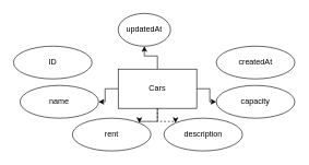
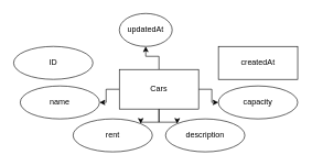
  <mxCell id="0" />
  <mxCell id="1" parent="0" />
  <mxCell id="2" style="edgeStyle=orthogonalEdgeStyle;rounded=0;orthogonalLoop=1;jettySize=auto;html=1;entryX=0;entryY=0.5;entryDx=0;entryDy=0;" edge="1" parent="1" source="7" target="12"><mxGeometry relative="1" as="geometry" /></mxCell>
- <mxCell id="3" style="edgeStyle=orthogonalEdgeStyle;rounded=0;orthogonalLoop=1;jettySize=auto;html=1;entryX=0;entryY=0;entryDx=0;entryDy=0;dashed=1;" edge="1" parent="1" source="7" target="11"><mxGeometry relative="1" as="geometry" /></mxCell>
+ <mxCell id="3" style="edgeStyle=orthogonalEdgeStyle;rounded=0;orthogonalLoop=1;jettySize=auto;html=1;entryX=0;entryY=0;entryDx=0;entryDy=0;" edge="1" parent="1" source="7" target="11"><mxGeometry relative="1" as="geometry" /></mxCell>
  <mxCell id="4" style="edgeStyle=orthogonalEdgeStyle;rounded=0;orthogonalLoop=1;jettySize=auto;html=1;entryX=1;entryY=0;entryDx=0;entryDy=0;" edge="1" parent="1" source="7" target="10"><mxGeometry relative="1" as="geometry" /></mxCell>
  <mxCell id="5" style="edgeStyle=orthogonalEdgeStyle;rounded=0;orthogonalLoop=1;jettySize=auto;html=1;entryX=1;entryY=0.5;entryDx=0;entryDy=0;" edge="1" parent="1" source="7" target="9"><mxGeometry relative="1" as="geometry" /></mxCell>
  <mxCell id="6" style="edgeStyle=orthogonalEdgeStyle;rounded=0;orthogonalLoop=1;jettySize=auto;html=1;entryX=0.5;entryY=1;entryDx=0;entryDy=0;" edge="1" parent="1" source="7" target="14"><mxGeometry relative="1" as="geometry" /></mxCell>
  <mxCell id="7" value="Cars" style="rounded=0;whiteSpace=wrap;html=1;" vertex="1" parent="1"><mxGeometry x="180" y="105" width="120" height="60" as="geometry" /></mxCell>
  <mxCell id="8" value="ID" style="ellipse;whiteSpace=wrap;html=1;" vertex="1" parent="1"><mxGeometry x="20" y="70" width="120" height="50" as="geometry" /></mxCell>
  <mxCell id="9" value="name" style="ellipse;whiteSpace=wrap;html=1;" vertex="1" parent="1"><mxGeometry x="30" y="130" width="120" height="50" as="geometry" /></mxCell>
  <mxCell id="10" value="rent" style="ellipse;whiteSpace=wrap;html=1;" vertex="1" parent="1"><mxGeometry x="110" y="180" width="120" height="50" as="geometry" /></mxCell>
  <mxCell id="11" value="description" style="ellipse;whiteSpace=wrap;html=1;" vertex="1" parent="1"><mxGeometry x="250" y="180" width="120" height="50" as="geometry" /></mxCell>
  <mxCell id="12" value="capacity" style="ellipse;whiteSpace=wrap;html=1;" vertex="1" parent="1"><mxGeometry x="330" y="130" width="120" height="50" as="geometry" /></mxCell>
- <mxCell id="13" value="createdAt" style="ellipse;whiteSpace=wrap;html=1;" vertex="1" parent="1"><mxGeometry x="330" y="70" width="120" height="50" as="geometry" /></mxCell>
+ <mxCell id="13" value="createdAt" style="whiteSpace=wrap;html=1;rounded=0;" vertex="1" parent="1"><mxGeometry x="330" y="70" width="120" height="50" as="geometry" /></mxCell>
  <mxCell id="14" value="updatedAt" style="ellipse;whiteSpace=wrap;html=1;" vertex="1" parent="1"><mxGeometry x="180" y="20" width="80" height="50" as="geometry" /></mxCell>
